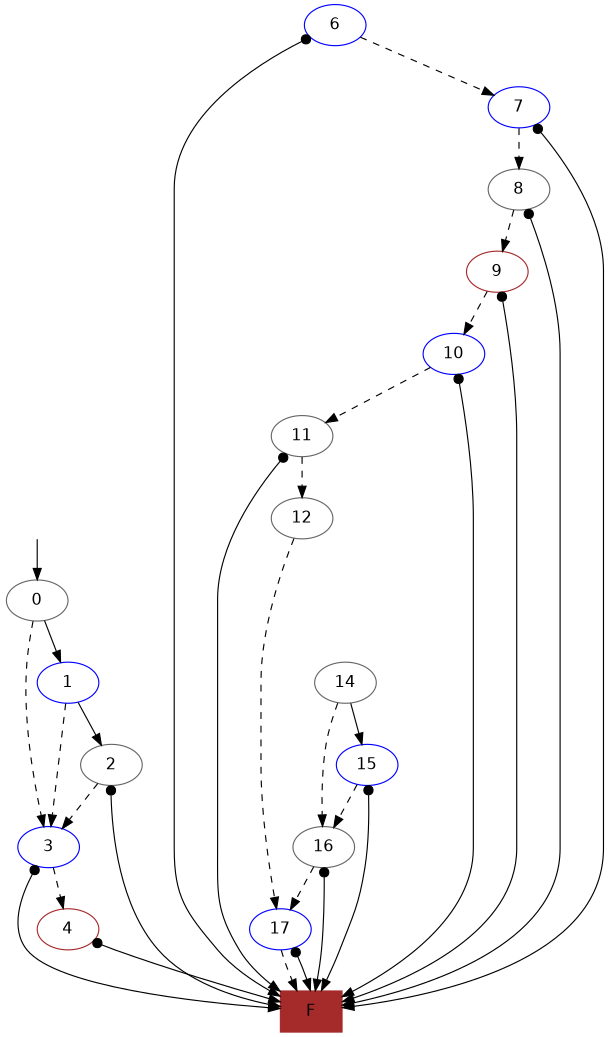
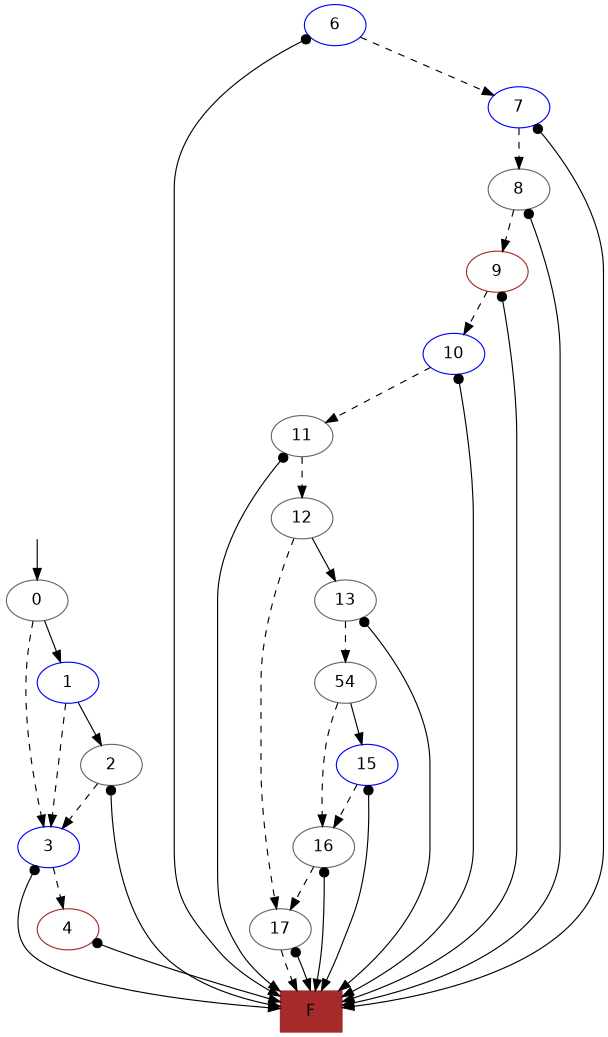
  digraph {
    fontname="DejaVu Sans"
    node [fontname="DejaVu Sans" color=gray40]
    edge [dir=both fontname="DejaVu Sans" style=solid]
    root [style=invis color=""]
    n2 [label=0]
    n3 [color=blue label=3]
    n4 [color=blue label=1]
    n5 [color=brown label=4]
    n6 [color=brown label=F shape=box style=filled]
    n7 [label=2]
    n8 [color=blue label=6]
    n9 [color=blue label=7]
    n10 [label=8]
    n11 [color=brown label=9]
    n12 [color=blue label=10]
    n13 [label=11]
    n14 [label=12]
-   n16 [color=blue label=17]
-   n17 [label=14]
+   n15 [label=13]
+   n16 [label=17]
+   n17 [label=54]
    n18 [label=16]
    n19 [color=blue label=15]
    root -> n2 [arrowtail=none]
    n2 -> n3 [dir=forward style=dashed]
    n2 -> n4 [arrowtail=none]
    n3 -> n5 [dir=forward style=dashed]
    n3 -> n6 [arrowtail=dot]
    n4 -> n3 [dir=forward style=dashed]
    n4 -> n7 [arrowtail=none]
    n5 -> n6 [arrowtail=dot]
    n7 -> n3 [dir=forward style=dashed]
    n7 -> n6 [arrowtail=dot]
    n8 -> n6 [arrowtail=dot]
    n8 -> n9 [dir=forward style=dashed]
    n9 -> n6 [arrowtail=dot]
    n9 -> n10 [dir=forward style=dashed]
    n10 -> n6 [arrowtail=dot]
    n10 -> n11 [dir=forward style=dashed]
    n11 -> n6 [arrowtail=dot]
    n11 -> n12 [dir=forward style=dashed]
    n12 -> n6 [arrowtail=dot]
    n12 -> n13 [dir=forward style=dashed]
    n13 -> n6 [arrowtail=dot]
    n13 -> n14 [dir=forward style=dashed]
+   n14 -> n15 [arrowtail=none]
    n14 -> n16 [dir=forward style=dashed]
+   n15 -> n6 [arrowtail=dot]
+   n15 -> n17 [dir=forward style=dashed]
    n16 -> n6 [dir=forward style=dashed]
    n16 -> n6 [arrowtail=dot]
    n17 -> n18 [dir=forward style=dashed]
    n17 -> n19 [arrowtail=none]
    n18 -> n6 [arrowtail=dot]
    n18 -> n16 [dir=forward style=dashed]
    n19 -> n6 [arrowtail=dot]
    n19 -> n18 [dir=forward style=dashed]
  }
